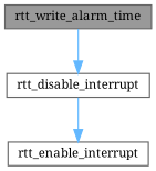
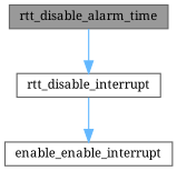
  digraph {
    fontname="Noto Serif"
    rankdir=TB
    node [color=grey40 fillcolor=white fontname="Noto Serif" fontsize=10 shape=box style=filled]
    edge [color=steelblue1 fontname="Noto Serif" fontsize=10 labelfontname=FreeSans labelfontsize=10 style=solid]
-   n1 [color=gray40 fillcolor=grey60 fontcolor=black height=0.2 label=rtt_write_alarm_time width=0.4]
+   n1 [color=gray40 fillcolor=grey60 fontcolor=black height=0.2 label=rtt_disable_alarm_time width=0.4]
    n2 [height=0.2 label=rtt_disable_interrupt width=0.4]
-   n3 [height=0.2 label=rtt_enable_interrupt width=0.4]
+   n3 [height=0.2 label=enable_enable_interrupt width=0.4]
    n1 -> n2
    n2 -> n3
  }
